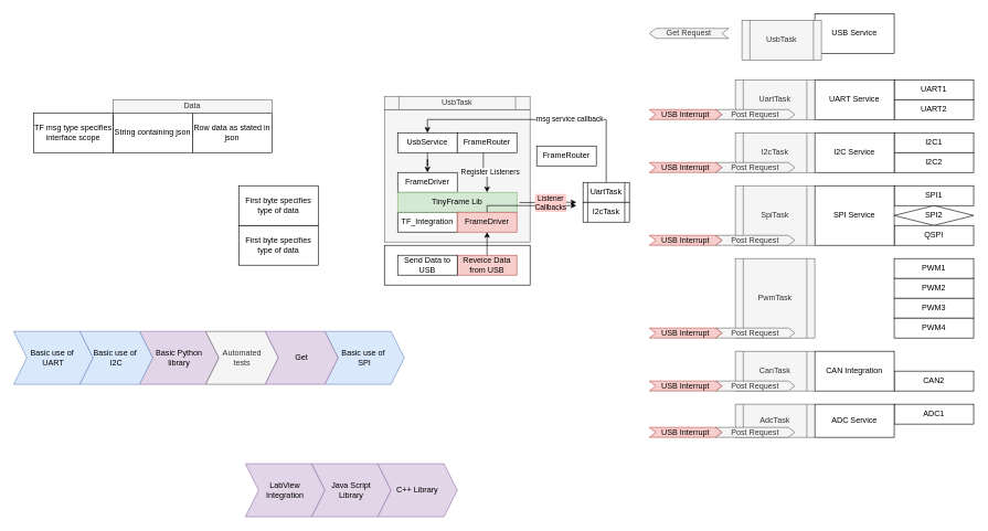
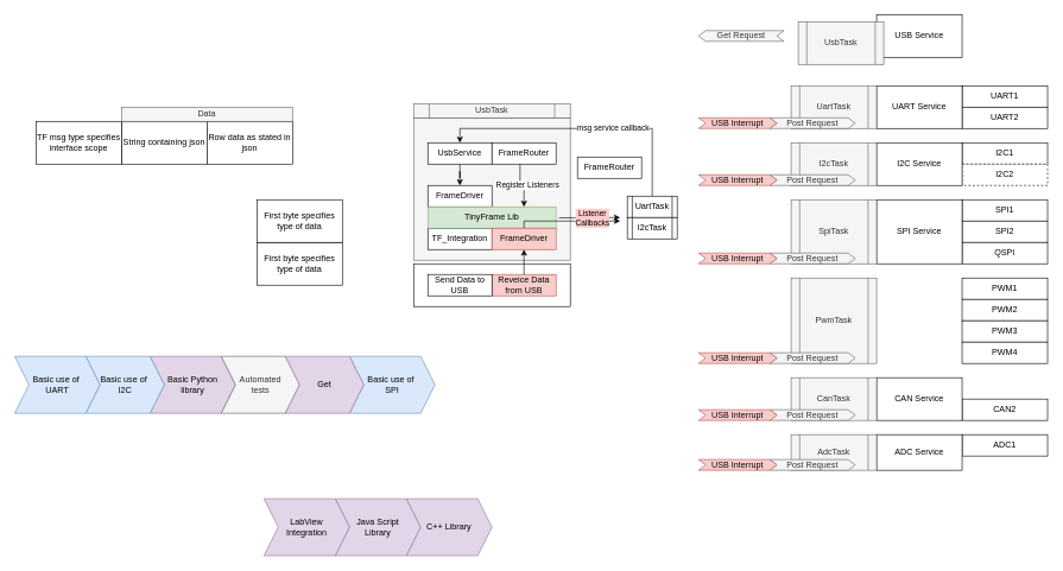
  <mxCell id="0" />
  <mxCell id="1" parent="0" />
  <mxCell id="2" value="" style="rounded=0;whiteSpace=wrap;html=1;fillColor=#f5f5f5;fontColor=#333333;strokeColor=#666666;" parent="1" vertex="1"><mxGeometry x="580" y="165" width="220" height="200" as="geometry" /></mxCell>
  <mxCell id="3" value="" style="rounded=0;whiteSpace=wrap;html=1;" parent="1" vertex="1"><mxGeometry x="580" y="370" width="220" height="60" as="geometry" /></mxCell>
  <mxCell id="4" value="UART1" style="rounded=0;whiteSpace=wrap;html=1;" parent="1" vertex="1"><mxGeometry x="1350" y="120" width="120" height="30" as="geometry" /></mxCell>
  <mxCell id="5" value="UART2" style="rounded=0;whiteSpace=wrap;html=1;" parent="1" vertex="1"><mxGeometry x="1350" y="150" width="120" height="30" as="geometry" /></mxCell>
  <mxCell id="6" value="I2C1" style="rounded=0;whiteSpace=wrap;html=1;" parent="1" vertex="1"><mxGeometry x="1350" y="200" width="120" height="30" as="geometry" /></mxCell>
- <mxCell id="7" value="I2C2" style="rounded=0;whiteSpace=wrap;html=1;" parent="1" vertex="1"><mxGeometry x="1350" y="230" width="120" height="30" as="geometry" /></mxCell>
+ <mxCell id="7" value="I2C2" style="rounded=0;whiteSpace=wrap;html=1;dashed=1;" parent="1" vertex="1"><mxGeometry x="1350" y="230" width="120" height="30" as="geometry" /></mxCell>
  <mxCell id="8" value="SPI1" style="rounded=0;whiteSpace=wrap;html=1;" parent="1" vertex="1"><mxGeometry x="1350" y="280" width="120" height="30" as="geometry" /></mxCell>
- <mxCell id="9" value="SPI2" style="rhombus;whiteSpace=wrap;html=1;" parent="1" vertex="1"><mxGeometry x="1350" y="310" width="120" height="30" as="geometry" /></mxCell>
+ <mxCell id="9" value="SPI2" style="rounded=0;whiteSpace=wrap;html=1;" parent="1" vertex="1"><mxGeometry x="1350" y="310" width="120" height="30" as="geometry" /></mxCell>
  <mxCell id="10" value="QSPI" style="rounded=0;whiteSpace=wrap;html=1;" parent="1" vertex="1"><mxGeometry x="1350" y="340" width="120" height="30" as="geometry" /></mxCell>
  <mxCell id="11" value="PWM1" style="rounded=0;whiteSpace=wrap;html=1;" parent="1" vertex="1"><mxGeometry x="1350" y="390" width="120" height="30" as="geometry" /></mxCell>
  <mxCell id="12" value="PWM2" style="rounded=0;whiteSpace=wrap;html=1;" parent="1" vertex="1"><mxGeometry x="1350" y="420" width="120" height="30" as="geometry" /></mxCell>
  <mxCell id="13" value="PWM3" style="rounded=0;whiteSpace=wrap;html=1;" parent="1" vertex="1"><mxGeometry x="1350" y="450" width="120" height="30" as="geometry" /></mxCell>
  <mxCell id="14" value="PWM4" style="rounded=0;whiteSpace=wrap;html=1;" parent="1" vertex="1"><mxGeometry x="1350" y="480" width="120" height="30" as="geometry" /></mxCell>
  <mxCell id="15" value="CAN2" style="rounded=0;whiteSpace=wrap;html=1;" parent="1" vertex="1"><mxGeometry x="1350" y="560" width="120" height="30" as="geometry" /></mxCell>
  <mxCell id="16" value="ADC1" style="rounded=0;whiteSpace=wrap;html=1;" parent="1" vertex="1"><mxGeometry x="1350" y="610" width="120" height="30" as="geometry" /></mxCell>
  <mxCell id="17" value="UART Service" style="rounded=0;whiteSpace=wrap;html=1;" parent="1" vertex="1"><mxGeometry x="1230" y="120" width="120" height="60" as="geometry" /></mxCell>
  <mxCell id="18" value="I2C Service" style="rounded=0;whiteSpace=wrap;html=1;" parent="1" vertex="1"><mxGeometry x="1230" y="200" width="120" height="60" as="geometry" /></mxCell>
  <mxCell id="19" value="SPI Service" style="rounded=0;whiteSpace=wrap;html=1;" parent="1" vertex="1"><mxGeometry x="1230" y="280" width="120" height="90" as="geometry" /></mxCell>
- <mxCell id="20" value="CAN Integration" style="rounded=0;whiteSpace=wrap;html=1;" parent="1" vertex="1"><mxGeometry x="1230" y="530" width="120" height="60" as="geometry" /></mxCell>
+ <mxCell id="20" value="CAN Service" style="rounded=0;whiteSpace=wrap;html=1;" parent="1" vertex="1"><mxGeometry x="1230" y="530" width="120" height="60" as="geometry" /></mxCell>
  <mxCell id="21" value="ADC Service" style="rounded=0;whiteSpace=wrap;html=1;" parent="1" vertex="1"><mxGeometry x="1230" y="610" width="120" height="50" as="geometry" /></mxCell>
  <mxCell id="22" value="USB Service" style="rounded=0;whiteSpace=wrap;html=1;" parent="1" vertex="1"><mxGeometry x="1230" y="20" width="120" height="60" as="geometry" /></mxCell>
  <mxCell id="23" value="UartTask" style="shape=process;whiteSpace=wrap;html=1;backgroundOutline=1;fillColor=#f5f5f5;strokeColor=#666666;fontColor=#333333;" parent="1" vertex="1"><mxGeometry x="1110" y="120" width="120" height="60" as="geometry" /></mxCell>
  <mxCell id="24" value="I2cTask" style="shape=process;whiteSpace=wrap;html=1;backgroundOutline=1;fillColor=#f5f5f5;fontColor=#333333;strokeColor=#666666;" parent="1" vertex="1"><mxGeometry x="1110" y="200" width="120" height="60" as="geometry" /></mxCell>
  <mxCell id="25" value="SpiTask" style="shape=process;whiteSpace=wrap;html=1;backgroundOutline=1;fillColor=#f5f5f5;fontColor=#333333;strokeColor=#666666;" parent="1" vertex="1"><mxGeometry x="1110" y="280" width="120" height="90" as="geometry" /></mxCell>
  <mxCell id="26" value="PwmTask" style="shape=process;whiteSpace=wrap;html=1;backgroundOutline=1;fillColor=#f5f5f5;fontColor=#333333;strokeColor=#666666;" parent="1" vertex="1"><mxGeometry x="1110" y="390" width="120" height="120" as="geometry" /></mxCell>
  <mxCell id="27" value="CanTask" style="shape=process;whiteSpace=wrap;html=1;backgroundOutline=1;fillColor=#f5f5f5;fontColor=#333333;strokeColor=#666666;" parent="1" vertex="1"><mxGeometry x="1110" y="530" width="120" height="60" as="geometry" /></mxCell>
  <mxCell id="28" value="AdcTask" style="shape=process;whiteSpace=wrap;html=1;backgroundOutline=1;fillColor=#f5f5f5;fontColor=#333333;strokeColor=#666666;" parent="1" vertex="1"><mxGeometry x="1110" y="610" width="120" height="50" as="geometry" /></mxCell>
  <mxCell id="29" value="Post Request" style="shape=step;perimeter=stepPerimeter;whiteSpace=wrap;html=1;fixedSize=1;size=10.0;fillColor=#f5f5f5;strokeColor=#666666;fontColor=#333333;" parent="1" vertex="1"><mxGeometry x="1080" y="355" width="120" height="15" as="geometry" /></mxCell>
  <mxCell id="30" value="Post Request" style="shape=step;perimeter=stepPerimeter;whiteSpace=wrap;html=1;fixedSize=1;size=10.0;fillColor=#f5f5f5;strokeColor=#666666;fontColor=#333333;" parent="1" vertex="1"><mxGeometry x="1080" y="165" width="120" height="15" as="geometry" /></mxCell>
  <mxCell id="31" value="Post Request" style="shape=step;perimeter=stepPerimeter;whiteSpace=wrap;html=1;fixedSize=1;size=10.0;fillColor=#f5f5f5;strokeColor=#666666;fontColor=#333333;" parent="1" vertex="1"><mxGeometry x="1080" y="245" width="120" height="15" as="geometry" /></mxCell>
  <mxCell id="32" value="Post Request" style="shape=step;perimeter=stepPerimeter;whiteSpace=wrap;html=1;fixedSize=1;size=10.0;fillColor=#f5f5f5;strokeColor=#666666;fontColor=#333333;" parent="1" vertex="1"><mxGeometry x="1080" y="495" width="120" height="15" as="geometry" /></mxCell>
  <mxCell id="33" value="Post Request" style="shape=step;perimeter=stepPerimeter;whiteSpace=wrap;html=1;fixedSize=1;size=10.0;fillColor=#f5f5f5;strokeColor=#666666;fontColor=#333333;" parent="1" vertex="1"><mxGeometry x="1080" y="575" width="120" height="15" as="geometry" /></mxCell>
  <mxCell id="34" value="Post Request" style="shape=step;perimeter=stepPerimeter;whiteSpace=wrap;html=1;fixedSize=1;size=10.0;fillColor=#f5f5f5;strokeColor=#666666;fontColor=#333333;" parent="1" vertex="1"><mxGeometry x="1080" y="645" width="120" height="15" as="geometry" /></mxCell>
  <mxCell id="35" value="USB Interrupt" style="shape=step;perimeter=stepPerimeter;whiteSpace=wrap;html=1;fixedSize=1;size=10.0;fillColor=#f8cecc;strokeColor=#b85450;" parent="1" vertex="1"><mxGeometry x="980" y="245" width="110" height="15" as="geometry" /></mxCell>
  <mxCell id="36" value="USB Interrupt" style="shape=step;perimeter=stepPerimeter;whiteSpace=wrap;html=1;fixedSize=1;size=10.0;fillColor=#f8cecc;strokeColor=#b85450;" parent="1" vertex="1"><mxGeometry x="980" y="355" width="110" height="15" as="geometry" /></mxCell>
  <mxCell id="37" value="USB Interrupt" style="shape=step;perimeter=stepPerimeter;whiteSpace=wrap;html=1;fixedSize=1;size=10.0;fillColor=#f8cecc;strokeColor=#b85450;" parent="1" vertex="1"><mxGeometry x="980" y="495" width="110" height="15" as="geometry" /></mxCell>
  <mxCell id="38" value="USB Interrupt" style="shape=step;perimeter=stepPerimeter;whiteSpace=wrap;html=1;fixedSize=1;size=10.0;fillColor=#f8cecc;strokeColor=#b85450;" parent="1" vertex="1"><mxGeometry x="980" y="575" width="110" height="15" as="geometry" /></mxCell>
  <mxCell id="39" value="USB Interrupt" style="shape=step;perimeter=stepPerimeter;whiteSpace=wrap;html=1;fixedSize=1;size=10.0;fillColor=#f8cecc;strokeColor=#b85450;" parent="1" vertex="1"><mxGeometry x="980" y="645" width="110" height="15" as="geometry" /></mxCell>
  <mxCell id="40" value="Get Request" style="shape=step;perimeter=stepPerimeter;whiteSpace=wrap;html=1;fixedSize=1;size=10.0;fillColor=#f5f5f5;strokeColor=#666666;fontColor=#333333;direction=west;" parent="1" vertex="1"><mxGeometry x="980" y="42.5" width="120" height="15" as="geometry" /></mxCell>
  <mxCell id="41" value="Reveice Data from USB" style="rounded=0;whiteSpace=wrap;html=1;fillColor=#f8cecc;strokeColor=#b85450;" parent="1" vertex="1"><mxGeometry x="690" y="385" width="90" height="30" as="geometry" /></mxCell>
  <mxCell id="42" value="USB Interrupt" style="shape=step;perimeter=stepPerimeter;whiteSpace=wrap;html=1;fixedSize=1;size=10.0;fillColor=#f8cecc;strokeColor=#b85450;" parent="1" vertex="1"><mxGeometry x="980" y="165" width="110" height="15" as="geometry" /></mxCell>
  <mxCell id="43" value="FrameDriver" style="rounded=0;whiteSpace=wrap;html=1;" parent="1" vertex="1"><mxGeometry x="600" y="260" width="90" height="30" as="geometry" /></mxCell>
  <mxCell id="44" value="TF_Integration" style="rounded=0;whiteSpace=wrap;html=1;" parent="1" vertex="1"><mxGeometry x="600" y="320" width="90" height="30" as="geometry" /></mxCell>
  <mxCell id="45" value="Register Listeners" style="edgeStyle=orthogonalEdgeStyle;rounded=0;orthogonalLoop=1;jettySize=auto;html=1;exitX=0.438;exitY=0.983;exitDx=0;exitDy=0;entryX=0.75;entryY=0;entryDx=0;entryDy=0;exitPerimeter=0;" parent="1" source="61" target="46" edge="1"><mxGeometry x="0.093" y="5" relative="1" as="geometry"><mxPoint x="710" y="270" as="targetPoint" /><mxPoint as="offset" /></mxGeometry></mxCell>
  <mxCell id="46" value="TinyFrame Lib" style="rounded=0;whiteSpace=wrap;html=1;fillColor=#d5e8d4;strokeColor=#82b366;" parent="1" vertex="1"><mxGeometry x="600" y="290" width="180" height="30" as="geometry" /></mxCell>
  <mxCell id="47" value="Send Data to USB" style="rounded=0;whiteSpace=wrap;html=1;" parent="1" vertex="1"><mxGeometry x="600" y="385" width="90" height="30" as="geometry" /></mxCell>
  <mxCell id="48" style="edgeStyle=orthogonalEdgeStyle;rounded=0;orthogonalLoop=1;jettySize=auto;html=1;exitX=0.5;exitY=0;exitDx=0;exitDy=0;" parent="1" source="49" edge="1"><mxGeometry relative="1" as="geometry"><mxPoint x="870" y="310" as="targetPoint" /><Array as="points"><mxPoint x="735" y="310" /><mxPoint x="790" y="310" /></Array></mxGeometry></mxCell>
  <mxCell id="49" value="FrameDriver" style="rounded=0;whiteSpace=wrap;html=1;fillColor=#f8cecc;strokeColor=#b85450;" parent="1" vertex="1"><mxGeometry x="690" y="320" width="90" height="30" as="geometry" /></mxCell>
  <mxCell id="50" value="" style="endArrow=classic;html=1;rounded=0;exitX=0.5;exitY=0;exitDx=0;exitDy=0;entryX=0.5;entryY=1;entryDx=0;entryDy=0;" parent="1" source="41" target="49" edge="1"><mxGeometry width="50" height="50" relative="1" as="geometry"><mxPoint x="730" y="380" as="sourcePoint" /><mxPoint x="780" y="330" as="targetPoint" /></mxGeometry></mxCell>
  <mxCell id="51" value="FrameRouter" style="rounded=0;whiteSpace=wrap;html=1;" parent="1" vertex="1"><mxGeometry x="810" y="220" width="90" height="30" as="geometry" /></mxCell>
  <mxCell id="52" value="" style="endArrow=classic;html=1;rounded=0;exitX=1.023;exitY=0.514;exitDx=0;exitDy=0;exitPerimeter=0;" parent="1" source="46" edge="1"><mxGeometry width="50" height="50" relative="1" as="geometry"><mxPoint x="810" y="320" as="sourcePoint" /><mxPoint x="870" y="305" as="targetPoint" /></mxGeometry></mxCell>
  <mxCell id="53" value="Listener&lt;br&gt;Callbacks" style="edgeLabel;html=1;align=center;verticalAlign=middle;resizable=0;points=[];labelBackgroundColor=#FFCCCC;" parent="52" vertex="1" connectable="0"><mxGeometry x="-0.139" y="1" relative="1" as="geometry"><mxPoint x="9" y="1" as="offset" /></mxGeometry></mxCell>
  <mxCell id="54" value="msg service callback" style="edgeStyle=orthogonalEdgeStyle;rounded=0;orthogonalLoop=1;jettySize=auto;html=1;exitX=0.5;exitY=0;exitDx=0;exitDy=0;entryX=0.5;entryY=0;entryDx=0;entryDy=0;" parent="1" source="55" target="60" edge="1"><mxGeometry x="-0.221" relative="1" as="geometry"><mxPoint as="offset" /></mxGeometry></mxCell>
  <mxCell id="55" value="UartTask" style="shape=process;whiteSpace=wrap;html=1;backgroundOutline=1;" parent="1" vertex="1"><mxGeometry x="880" y="275" width="70" height="30" as="geometry" /></mxCell>
  <mxCell id="56" value="I2cTask" style="shape=process;whiteSpace=wrap;html=1;backgroundOutline=1;" parent="1" vertex="1"><mxGeometry x="880" y="305" width="70" height="30" as="geometry" /></mxCell>
  <mxCell id="57" value="UsbTask" style="shape=process;whiteSpace=wrap;html=1;backgroundOutline=1;fillColor=#f5f5f5;strokeColor=#666666;fontColor=#333333;" parent="1" vertex="1"><mxGeometry x="1120" y="30" width="120" height="60" as="geometry" /></mxCell>
  <mxCell id="58" value="UsbTask" style="shape=process;whiteSpace=wrap;html=1;backgroundOutline=1;fillColor=#f5f5f5;strokeColor=#666666;fontColor=#333333;" parent="1" vertex="1"><mxGeometry x="580" y="145" width="220" height="20" as="geometry" /></mxCell>
  <mxCell id="59" style="edgeStyle=orthogonalEdgeStyle;rounded=0;orthogonalLoop=1;jettySize=auto;html=1;" parent="1" source="60" target="43" edge="1"><mxGeometry relative="1" as="geometry" /></mxCell>
  <mxCell id="60" value="UsbService" style="rounded=0;whiteSpace=wrap;html=1;" parent="1" vertex="1"><mxGeometry x="600" y="200" width="90" height="30" as="geometry" /></mxCell>
  <mxCell id="61" value="FrameRouter" style="rounded=0;whiteSpace=wrap;html=1;" parent="1" vertex="1"><mxGeometry x="690" y="200" width="90" height="30" as="geometry" /></mxCell>
  <mxCell id="62" value="String containing json" style="rounded=0;whiteSpace=wrap;html=1;" parent="1" vertex="1"><mxGeometry x="170" y="170" width="120" height="60" as="geometry" /></mxCell>
  <mxCell id="63" value="TF msg type specifies interface scope" style="rounded=0;whiteSpace=wrap;html=1;" parent="1" vertex="1"><mxGeometry x="50" y="170" width="120" height="60" as="geometry" /></mxCell>
  <mxCell id="64" value="First byte specifies type of data" style="rounded=0;whiteSpace=wrap;html=1;" vertex="1" parent="1"><mxGeometry x="360" y="340" width="120" height="60" as="geometry" /></mxCell>
  <mxCell id="65" value="Basic use of&amp;nbsp;&lt;br&gt;UART" style="shape=step;perimeter=stepPerimeter;whiteSpace=wrap;html=1;fixedSize=1;fillColor=#dae8fc;strokeColor=#6c8ebf;" vertex="1" parent="1"><mxGeometry x="20" y="500" width="120" height="80" as="geometry" /></mxCell>
  <mxCell id="66" value="Basic Python&lt;br&gt;library" style="shape=step;perimeter=stepPerimeter;whiteSpace=wrap;html=1;fixedSize=1;fillColor=#e1d5e7;strokeColor=#9673a6;" vertex="1" parent="1"><mxGeometry x="210" y="500" width="120" height="80" as="geometry" /></mxCell>
  <mxCell id="67" value="Java Script&lt;br&gt;Library" style="shape=step;perimeter=stepPerimeter;whiteSpace=wrap;html=1;fixedSize=1;fillColor=#e1d5e7;strokeColor=#9673a6;" vertex="1" parent="1"><mxGeometry x="470" y="700" width="120" height="80" as="geometry" /></mxCell>
  <mxCell id="68" value="LabView&lt;br&gt;Integration" style="shape=step;perimeter=stepPerimeter;whiteSpace=wrap;html=1;fixedSize=1;fillColor=#e1d5e7;strokeColor=#9673a6;" vertex="1" parent="1"><mxGeometry x="370" y="700" width="120" height="80" as="geometry" /></mxCell>
  <mxCell id="69" value="C++ Library" style="shape=step;perimeter=stepPerimeter;whiteSpace=wrap;html=1;fixedSize=1;fillColor=#e1d5e7;strokeColor=#9673a6;" vertex="1" parent="1"><mxGeometry x="570" y="700" width="120" height="80" as="geometry" /></mxCell>
  <mxCell id="70" value="Basic use of&amp;nbsp;&lt;br&gt;SPI" style="shape=step;perimeter=stepPerimeter;whiteSpace=wrap;html=1;fixedSize=1;fillColor=#dae8fc;strokeColor=#6c8ebf;" vertex="1" parent="1"><mxGeometry x="490" y="500" width="120" height="80" as="geometry" /></mxCell>
  <mxCell id="71" value="Basic use of&amp;nbsp;&lt;br&gt;I2C" style="shape=step;perimeter=stepPerimeter;whiteSpace=wrap;html=1;fixedSize=1;fillColor=#dae8fc;strokeColor=#6c8ebf;" vertex="1" parent="1"><mxGeometry x="120" y="500" width="110" height="80" as="geometry" /></mxCell>
  <mxCell id="72" value="Automated&lt;br&gt;tests" style="shape=step;perimeter=stepPerimeter;whiteSpace=wrap;html=1;fixedSize=1;fillColor=#f5f5f5;fontColor=#333333;strokeColor=#666666;" vertex="1" parent="1"><mxGeometry x="310" y="500" width="110" height="80" as="geometry" /></mxCell>
  <mxCell id="73" value="Get" style="shape=step;perimeter=stepPerimeter;whiteSpace=wrap;html=1;fixedSize=1;fillColor=#e1d5e7;strokeColor=#9673a6;" vertex="1" parent="1"><mxGeometry x="400" y="500" width="110" height="80" as="geometry" /></mxCell>
  <mxCell id="74" value="First byte specifies type of data" style="rounded=0;whiteSpace=wrap;html=1;" vertex="1" parent="1"><mxGeometry x="360" y="280" width="120" height="60" as="geometry" /></mxCell>
  <mxCell id="75" value="Row data as stated in json" style="rounded=0;whiteSpace=wrap;html=1;" vertex="1" parent="1"><mxGeometry x="290" y="170" width="120" height="60" as="geometry" /></mxCell>
  <mxCell id="76" value="Data" style="rounded=0;whiteSpace=wrap;html=1;fillColor=#f5f5f5;fontColor=#333333;strokeColor=#666666;" vertex="1" parent="1"><mxGeometry x="170" y="150" width="240" height="20" as="geometry" /></mxCell>
